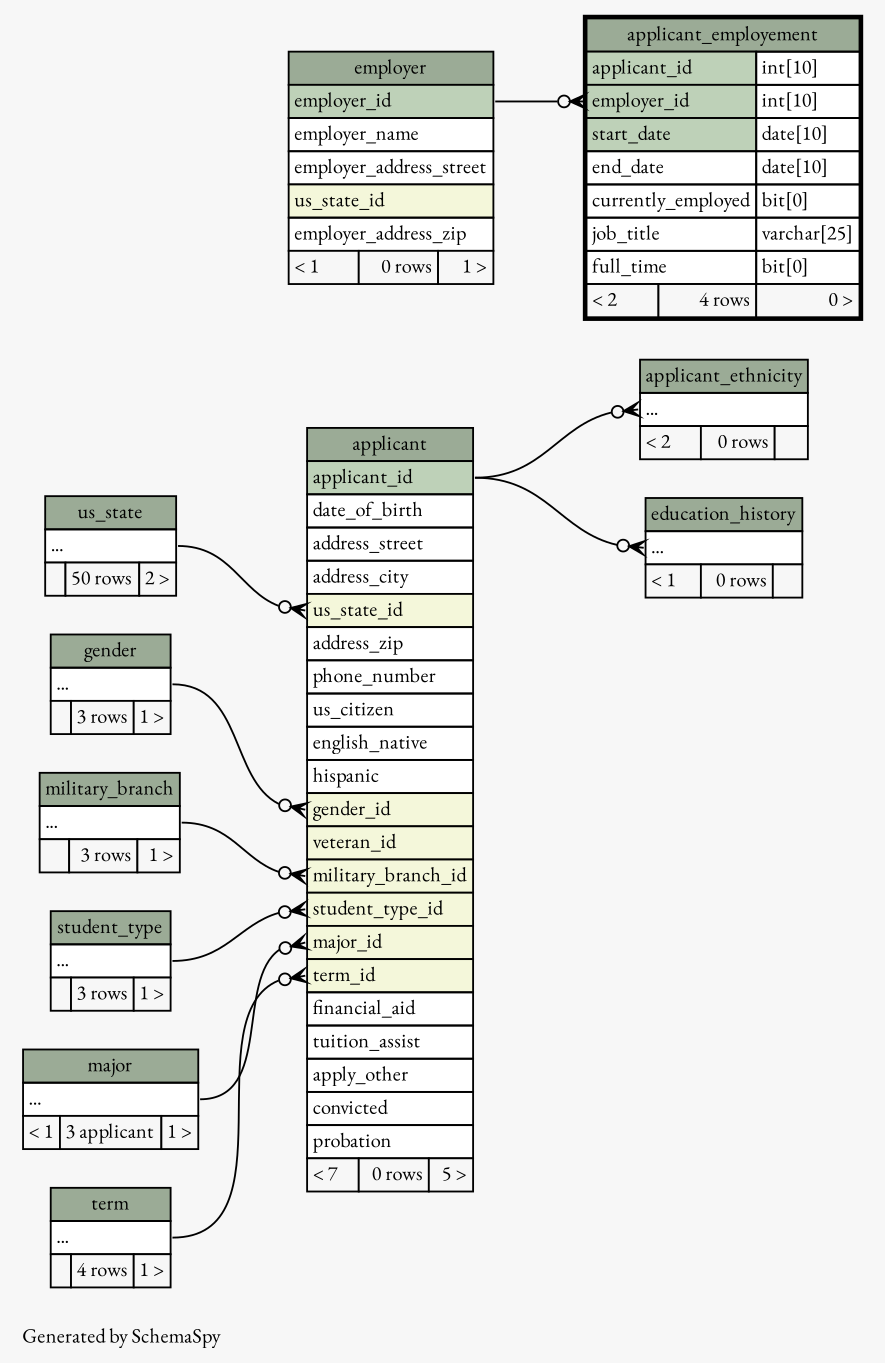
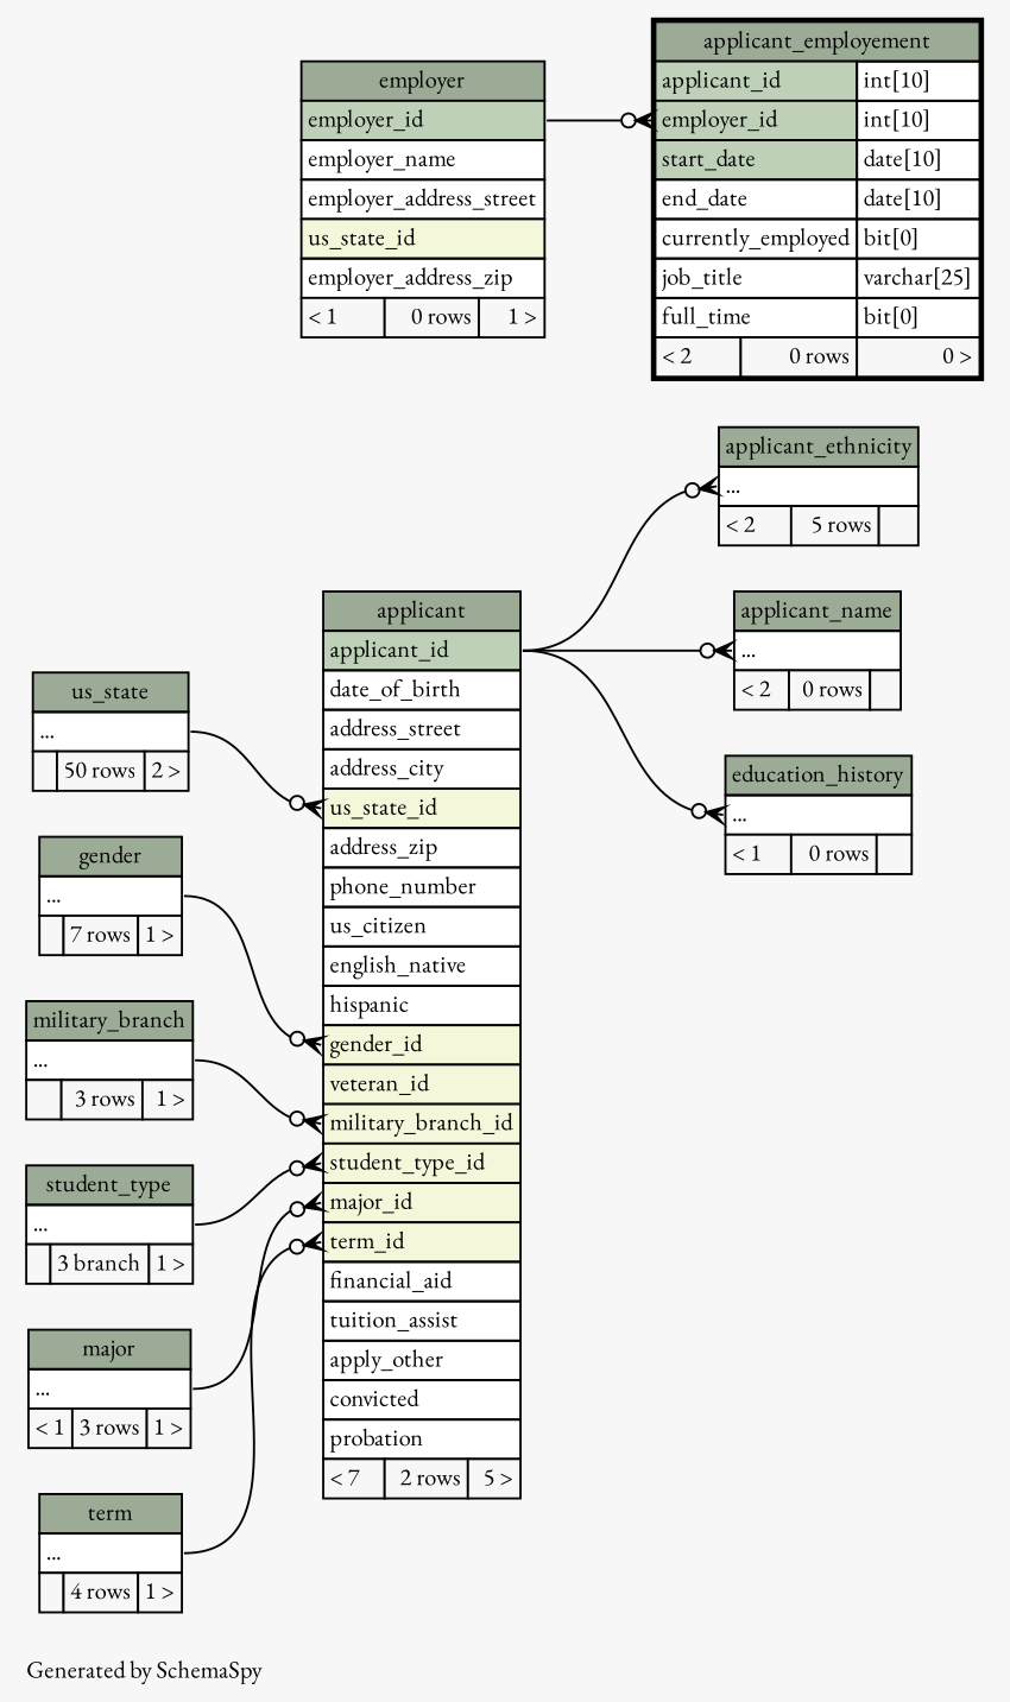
  digraph {
    bgcolor="#f7f7f7"
    fontname="EB Garamond"
    fontsize=11
    label="\nGenerated by SchemaSpy"
    labeljust=l
    nodesep=0.18
    rankdir=RL
    ranksep=0.46
    node [fontname="EB Garamond" fontsize=11 shape=plaintext]
    edge [arrowhead=none arrowsize=0.8 arrowtail=crowodot dir=back fontname="EB Garamond" headport="elipses:e" tailport="elipses:w"]
-   n1 [label=<     <TABLE BORDER="0" CELLBORDER="1" CELLSPACING="0" BGCOLOR="#ffffff">       <TR><TD COLSPAN="3" BGCOLOR="#9bab96" ALIGN="CENTER">applicant</TD></TR>       <TR><TD PORT="applicant_id" COLSPAN="3" BGCOLOR="#bed1b8" ALIGN="LEFT">applicant_id</TD></TR>       <TR><TD PORT="date_of_birth" COLSPAN="3" ALIGN="LEFT">date_of_birth</TD></TR>       <TR><TD PORT="address_street" COLSPAN="3" ALIGN="LEFT">address_street</TD></TR>       <TR><TD PORT="address_city" COLSPAN="3" ALIGN="LEFT">address_city</TD></TR>       <TR><TD PORT="us_state_id" COLSPAN="3" BGCOLOR="#f4f7da" ALIGN="LEFT">us_state_id</TD></TR>       <TR><TD PORT="address_zip" COLSPAN="3" ALIGN="LEFT">address_zip</TD></TR>       <TR><TD PORT="phone_number" COLSPAN="3" ALIGN="LEFT">phone_number</TD></TR>       <TR><TD PORT="us_citizen" COLSPAN="3" ALIGN="LEFT">us_citizen</TD></TR>       <TR><TD PORT="english_native" COLSPAN="3" ALIGN="LEFT">english_native</TD></TR>       <TR><TD PORT="hispanic" COLSPAN="3" ALIGN="LEFT">hispanic</TD></TR>       <TR><TD PORT="gender_id" COLSPAN="3" BGCOLOR="#f4f7da" ALIGN="LEFT">gender_id</TD></TR>       <TR><TD PORT="veteran_id" COLSPAN="3" BGCOLOR="#f4f7da" ALIGN="LEFT">veteran_id</TD></TR>       <TR><TD PORT="military_branch_id" COLSPAN="3" BGCOLOR="#f4f7da" ALIGN="LEFT">military_branch_id</TD></TR>       <TR><TD PORT="student_type_id" COLSPAN="3" BGCOLOR="#f4f7da" ALIGN="LEFT">student_type_id</TD></TR>       <TR><TD PORT="major_id" COLSPAN="3" BGCOLOR="#f4f7da" ALIGN="LEFT">major_id</TD></TR>       <TR><TD PORT="term_id" COLSPAN="3" BGCOLOR="#f4f7da" ALIGN="LEFT">term_id</TD></TR>       <TR><TD PORT="financial_aid" COLSPAN="3" ALIGN="LEFT">financial_aid</TD></TR>       <TR><TD PORT="tuition_assist" COLSPAN="3" ALIGN="LEFT">tuition_assist</TD></TR>       <TR><TD PORT="apply_other" COLSPAN="3" ALIGN="LEFT">apply_other</TD></TR>       <TR><TD PORT="convicted" COLSPAN="3" ALIGN="LEFT">convicted</TD></TR>       <TR><TD PORT="probation" COLSPAN="3" ALIGN="LEFT">probation</TD></TR>       <TR><TD ALIGN="LEFT" BGCOLOR="#f7f7f7">&lt; 7</TD><TD ALIGN="RIGHT" BGCOLOR="#f7f7f7">0 rows</TD><TD ALIGN="RIGHT" BGCOLOR="#f7f7f7">5 &gt;</TD></TR>     </TABLE>>]
-   n2 [label=<     <TABLE BORDER="0" CELLBORDER="1" CELLSPACING="0" BGCOLOR="#ffffff">       <TR><TD COLSPAN="3" BGCOLOR="#9bab96" ALIGN="CENTER">gender</TD></TR>       <TR><TD PORT="elipses" COLSPAN="3" ALIGN="LEFT">...</TD></TR>       <TR><TD ALIGN="LEFT" BGCOLOR="#f7f7f7">  </TD><TD ALIGN="RIGHT" BGCOLOR="#f7f7f7">3 rows</TD><TD ALIGN="RIGHT" BGCOLOR="#f7f7f7">1 &gt;</TD></TR>     </TABLE>>]
-   n3 [label=<     <TABLE BORDER="0" CELLBORDER="1" CELLSPACING="0" BGCOLOR="#ffffff">       <TR><TD COLSPAN="3" BGCOLOR="#9bab96" ALIGN="CENTER">major</TD></TR>       <TR><TD PORT="elipses" COLSPAN="3" ALIGN="LEFT">...</TD></TR>       <TR><TD ALIGN="LEFT" BGCOLOR="#f7f7f7">&lt; 1</TD><TD ALIGN="RIGHT" BGCOLOR="#f7f7f7">3 applicant</TD><TD ALIGN="RIGHT" BGCOLOR="#f7f7f7">1 &gt;</TD></TR>     </TABLE>>]
+   n1 [label=<     <TABLE BORDER="0" CELLBORDER="1" CELLSPACING="0" BGCOLOR="#ffffff">       <TR><TD COLSPAN="3" BGCOLOR="#9bab96" ALIGN="CENTER">applicant</TD></TR>       <TR><TD PORT="applicant_id" COLSPAN="3" BGCOLOR="#bed1b8" ALIGN="LEFT">applicant_id</TD></TR>       <TR><TD PORT="date_of_birth" COLSPAN="3" ALIGN="LEFT">date_of_birth</TD></TR>       <TR><TD PORT="address_street" COLSPAN="3" ALIGN="LEFT">address_street</TD></TR>       <TR><TD PORT="address_city" COLSPAN="3" ALIGN="LEFT">address_city</TD></TR>       <TR><TD PORT="us_state_id" COLSPAN="3" BGCOLOR="#f4f7da" ALIGN="LEFT">us_state_id</TD></TR>       <TR><TD PORT="address_zip" COLSPAN="3" ALIGN="LEFT">address_zip</TD></TR>       <TR><TD PORT="phone_number" COLSPAN="3" ALIGN="LEFT">phone_number</TD></TR>       <TR><TD PORT="us_citizen" COLSPAN="3" ALIGN="LEFT">us_citizen</TD></TR>       <TR><TD PORT="english_native" COLSPAN="3" ALIGN="LEFT">english_native</TD></TR>       <TR><TD PORT="hispanic" COLSPAN="3" ALIGN="LEFT">hispanic</TD></TR>       <TR><TD PORT="gender_id" COLSPAN="3" BGCOLOR="#f4f7da" ALIGN="LEFT">gender_id</TD></TR>       <TR><TD PORT="veteran_id" COLSPAN="3" BGCOLOR="#f4f7da" ALIGN="LEFT">veteran_id</TD></TR>       <TR><TD PORT="military_branch_id" COLSPAN="3" BGCOLOR="#f4f7da" ALIGN="LEFT">military_branch_id</TD></TR>       <TR><TD PORT="student_type_id" COLSPAN="3" BGCOLOR="#f4f7da" ALIGN="LEFT">student_type_id</TD></TR>       <TR><TD PORT="major_id" COLSPAN="3" BGCOLOR="#f4f7da" ALIGN="LEFT">major_id</TD></TR>       <TR><TD PORT="term_id" COLSPAN="3" BGCOLOR="#f4f7da" ALIGN="LEFT">term_id</TD></TR>       <TR><TD PORT="financial_aid" COLSPAN="3" ALIGN="LEFT">financial_aid</TD></TR>       <TR><TD PORT="tuition_assist" COLSPAN="3" ALIGN="LEFT">tuition_assist</TD></TR>       <TR><TD PORT="apply_other" COLSPAN="3" ALIGN="LEFT">apply_other</TD></TR>       <TR><TD PORT="convicted" COLSPAN="3" ALIGN="LEFT">convicted</TD></TR>       <TR><TD PORT="probation" COLSPAN="3" ALIGN="LEFT">probation</TD></TR>       <TR><TD ALIGN="LEFT" BGCOLOR="#f7f7f7">&lt; 7</TD><TD ALIGN="RIGHT" BGCOLOR="#f7f7f7">2 rows</TD><TD ALIGN="RIGHT" BGCOLOR="#f7f7f7">5 &gt;</TD></TR>     </TABLE>>]
+   n2 [label=<     <TABLE BORDER="0" CELLBORDER="1" CELLSPACING="0" BGCOLOR="#ffffff">       <TR><TD COLSPAN="3" BGCOLOR="#9bab96" ALIGN="CENTER">gender</TD></TR>       <TR><TD PORT="elipses" COLSPAN="3" ALIGN="LEFT">...</TD></TR>       <TR><TD ALIGN="LEFT" BGCOLOR="#f7f7f7">  </TD><TD ALIGN="RIGHT" BGCOLOR="#f7f7f7">7 rows</TD><TD ALIGN="RIGHT" BGCOLOR="#f7f7f7">1 &gt;</TD></TR>     </TABLE>>]
+   n3 [label=<     <TABLE BORDER="0" CELLBORDER="1" CELLSPACING="0" BGCOLOR="#ffffff">       <TR><TD COLSPAN="3" BGCOLOR="#9bab96" ALIGN="CENTER">major</TD></TR>       <TR><TD PORT="elipses" COLSPAN="3" ALIGN="LEFT">...</TD></TR>       <TR><TD ALIGN="LEFT" BGCOLOR="#f7f7f7">&lt; 1</TD><TD ALIGN="RIGHT" BGCOLOR="#f7f7f7">3 rows</TD><TD ALIGN="RIGHT" BGCOLOR="#f7f7f7">1 &gt;</TD></TR>     </TABLE>>]
    n4 [label=<     <TABLE BORDER="0" CELLBORDER="1" CELLSPACING="0" BGCOLOR="#ffffff">       <TR><TD COLSPAN="3" BGCOLOR="#9bab96" ALIGN="CENTER">military_branch</TD></TR>       <TR><TD PORT="elipses" COLSPAN="3" ALIGN="LEFT">...</TD></TR>       <TR><TD ALIGN="LEFT" BGCOLOR="#f7f7f7">  </TD><TD ALIGN="RIGHT" BGCOLOR="#f7f7f7">3 rows</TD><TD ALIGN="RIGHT" BGCOLOR="#f7f7f7">1 &gt;</TD></TR>     </TABLE>>]
-   n5 [label=<     <TABLE BORDER="0" CELLBORDER="1" CELLSPACING="0" BGCOLOR="#ffffff">       <TR><TD COLSPAN="3" BGCOLOR="#9bab96" ALIGN="CENTER">student_type</TD></TR>       <TR><TD PORT="elipses" COLSPAN="3" ALIGN="LEFT">...</TD></TR>       <TR><TD ALIGN="LEFT" BGCOLOR="#f7f7f7">  </TD><TD ALIGN="RIGHT" BGCOLOR="#f7f7f7">3 rows</TD><TD ALIGN="RIGHT" BGCOLOR="#f7f7f7">1 &gt;</TD></TR>     </TABLE>>]
+   n5 [label=<     <TABLE BORDER="0" CELLBORDER="1" CELLSPACING="0" BGCOLOR="#ffffff">       <TR><TD COLSPAN="3" BGCOLOR="#9bab96" ALIGN="CENTER">student_type</TD></TR>       <TR><TD PORT="elipses" COLSPAN="3" ALIGN="LEFT">...</TD></TR>       <TR><TD ALIGN="LEFT" BGCOLOR="#f7f7f7">  </TD><TD ALIGN="RIGHT" BGCOLOR="#f7f7f7">3 branch</TD><TD ALIGN="RIGHT" BGCOLOR="#f7f7f7">1 &gt;</TD></TR>     </TABLE>>]
    n6 [label=<     <TABLE BORDER="0" CELLBORDER="1" CELLSPACING="0" BGCOLOR="#ffffff">       <TR><TD COLSPAN="3" BGCOLOR="#9bab96" ALIGN="CENTER">term</TD></TR>       <TR><TD PORT="elipses" COLSPAN="3" ALIGN="LEFT">...</TD></TR>       <TR><TD ALIGN="LEFT" BGCOLOR="#f7f7f7">  </TD><TD ALIGN="RIGHT" BGCOLOR="#f7f7f7">4 rows</TD><TD ALIGN="RIGHT" BGCOLOR="#f7f7f7">1 &gt;</TD></TR>     </TABLE>>]
    n7 [label=<     <TABLE BORDER="0" CELLBORDER="1" CELLSPACING="0" BGCOLOR="#ffffff">       <TR><TD COLSPAN="3" BGCOLOR="#9bab96" ALIGN="CENTER">us_state</TD></TR>       <TR><TD PORT="elipses" COLSPAN="3" ALIGN="LEFT">...</TD></TR>       <TR><TD ALIGN="LEFT" BGCOLOR="#f7f7f7">  </TD><TD ALIGN="RIGHT" BGCOLOR="#f7f7f7">50 rows</TD><TD ALIGN="RIGHT" BGCOLOR="#f7f7f7">2 &gt;</TD></TR>     </TABLE>>]
-   n8 [label=<     <TABLE BORDER="2" CELLBORDER="1" CELLSPACING="0" BGCOLOR="#ffffff">       <TR><TD COLSPAN="3" BGCOLOR="#9bab96" ALIGN="CENTER">applicant_employement</TD></TR>       <TR><TD PORT="applicant_id" COLSPAN="2" BGCOLOR="#bed1b8" ALIGN="LEFT">applicant_id</TD><TD PORT="applicant_id.type" ALIGN="LEFT">int[10]</TD></TR>       <TR><TD PORT="employer_id" COLSPAN="2" BGCOLOR="#bed1b8" ALIGN="LEFT">employer_id</TD><TD PORT="employer_id.type" ALIGN="LEFT">int[10]</TD></TR>       <TR><TD PORT="start_date" COLSPAN="2" BGCOLOR="#bed1b8" ALIGN="LEFT">start_date</TD><TD PORT="start_date.type" ALIGN="LEFT">date[10]</TD></TR>       <TR><TD PORT="end_date" COLSPAN="2" ALIGN="LEFT">end_date</TD><TD PORT="end_date.type" ALIGN="LEFT">date[10]</TD></TR>       <TR><TD PORT="currently_employed" COLSPAN="2" ALIGN="LEFT">currently_employed</TD><TD PORT="currently_employed.type" ALIGN="LEFT">bit[0]</TD></TR>       <TR><TD PORT="job_title" COLSPAN="2" ALIGN="LEFT">job_title</TD><TD PORT="job_title.type" ALIGN="LEFT">varchar[25]</TD></TR>       <TR><TD PORT="full_time" COLSPAN="2" ALIGN="LEFT">full_time</TD><TD PORT="full_time.type" ALIGN="LEFT">bit[0]</TD></TR>       <TR><TD ALIGN="LEFT" BGCOLOR="#f7f7f7">&lt; 2</TD><TD ALIGN="RIGHT" BGCOLOR="#f7f7f7">4 rows</TD><TD ALIGN="RIGHT" BGCOLOR="#f7f7f7">0 &gt;</TD></TR>     </TABLE>>]
+   n8 [label=<     <TABLE BORDER="2" CELLBORDER="1" CELLSPACING="0" BGCOLOR="#ffffff">       <TR><TD COLSPAN="3" BGCOLOR="#9bab96" ALIGN="CENTER">applicant_employement</TD></TR>       <TR><TD PORT="applicant_id" COLSPAN="2" BGCOLOR="#bed1b8" ALIGN="LEFT">applicant_id</TD><TD PORT="applicant_id.type" ALIGN="LEFT">int[10]</TD></TR>       <TR><TD PORT="employer_id" COLSPAN="2" BGCOLOR="#bed1b8" ALIGN="LEFT">employer_id</TD><TD PORT="employer_id.type" ALIGN="LEFT">int[10]</TD></TR>       <TR><TD PORT="start_date" COLSPAN="2" BGCOLOR="#bed1b8" ALIGN="LEFT">start_date</TD><TD PORT="start_date.type" ALIGN="LEFT">date[10]</TD></TR>       <TR><TD PORT="end_date" COLSPAN="2" ALIGN="LEFT">end_date</TD><TD PORT="end_date.type" ALIGN="LEFT">date[10]</TD></TR>       <TR><TD PORT="currently_employed" COLSPAN="2" ALIGN="LEFT">currently_employed</TD><TD PORT="currently_employed.type" ALIGN="LEFT">bit[0]</TD></TR>       <TR><TD PORT="job_title" COLSPAN="2" ALIGN="LEFT">job_title</TD><TD PORT="job_title.type" ALIGN="LEFT">varchar[25]</TD></TR>       <TR><TD PORT="full_time" COLSPAN="2" ALIGN="LEFT">full_time</TD><TD PORT="full_time.type" ALIGN="LEFT">bit[0]</TD></TR>       <TR><TD ALIGN="LEFT" BGCOLOR="#f7f7f7">&lt; 2</TD><TD ALIGN="RIGHT" BGCOLOR="#f7f7f7">0 rows</TD><TD ALIGN="RIGHT" BGCOLOR="#f7f7f7">0 &gt;</TD></TR>     </TABLE>>]
    n9 [label=<     <TABLE BORDER="0" CELLBORDER="1" CELLSPACING="0" BGCOLOR="#ffffff">       <TR><TD COLSPAN="3" BGCOLOR="#9bab96" ALIGN="CENTER">employer</TD></TR>       <TR><TD PORT="employer_id" COLSPAN="3" BGCOLOR="#bed1b8" ALIGN="LEFT">employer_id</TD></TR>       <TR><TD PORT="employer_name" COLSPAN="3" ALIGN="LEFT">employer_name</TD></TR>       <TR><TD PORT="employer_address_street" COLSPAN="3" ALIGN="LEFT">employer_address_street</TD></TR>       <TR><TD PORT="us_state_id" COLSPAN="3" BGCOLOR="#f4f7da" ALIGN="LEFT">us_state_id</TD></TR>       <TR><TD PORT="employer_address_zip" COLSPAN="3" ALIGN="LEFT">employer_address_zip</TD></TR>       <TR><TD ALIGN="LEFT" BGCOLOR="#f7f7f7">&lt; 1</TD><TD ALIGN="RIGHT" BGCOLOR="#f7f7f7">0 rows</TD><TD ALIGN="RIGHT" BGCOLOR="#f7f7f7">1 &gt;</TD></TR>     </TABLE>>]
-   n10 [label=<     <TABLE BORDER="0" CELLBORDER="1" CELLSPACING="0" BGCOLOR="#ffffff">       <TR><TD COLSPAN="3" BGCOLOR="#9bab96" ALIGN="CENTER">applicant_ethnicity</TD></TR>       <TR><TD PORT="elipses" COLSPAN="3" ALIGN="LEFT">...</TD></TR>       <TR><TD ALIGN="LEFT" BGCOLOR="#f7f7f7">&lt; 2</TD><TD ALIGN="RIGHT" BGCOLOR="#f7f7f7">0 rows</TD><TD ALIGN="RIGHT" BGCOLOR="#f7f7f7">  </TD></TR>     </TABLE>>]
+   n10 [label=<     <TABLE BORDER="0" CELLBORDER="1" CELLSPACING="0" BGCOLOR="#ffffff">       <TR><TD COLSPAN="3" BGCOLOR="#9bab96" ALIGN="CENTER">applicant_ethnicity</TD></TR>       <TR><TD PORT="elipses" COLSPAN="3" ALIGN="LEFT">...</TD></TR>       <TR><TD ALIGN="LEFT" BGCOLOR="#f7f7f7">&lt; 2</TD><TD ALIGN="RIGHT" BGCOLOR="#f7f7f7">5 rows</TD><TD ALIGN="RIGHT" BGCOLOR="#f7f7f7">  </TD></TR>     </TABLE>>]
+   n11 [label=<     <TABLE BORDER="0" CELLBORDER="1" CELLSPACING="0" BGCOLOR="#ffffff">       <TR><TD COLSPAN="3" BGCOLOR="#9bab96" ALIGN="CENTER">applicant_name</TD></TR>       <TR><TD PORT="elipses" COLSPAN="3" ALIGN="LEFT">...</TD></TR>       <TR><TD ALIGN="LEFT" BGCOLOR="#f7f7f7">&lt; 2</TD><TD ALIGN="RIGHT" BGCOLOR="#f7f7f7">0 rows</TD><TD ALIGN="RIGHT" BGCOLOR="#f7f7f7">  </TD></TR>     </TABLE>>]
    n12 [label=<     <TABLE BORDER="0" CELLBORDER="1" CELLSPACING="0" BGCOLOR="#ffffff">       <TR><TD COLSPAN="3" BGCOLOR="#9bab96" ALIGN="CENTER">education_history</TD></TR>       <TR><TD PORT="elipses" COLSPAN="3" ALIGN="LEFT">...</TD></TR>       <TR><TD ALIGN="LEFT" BGCOLOR="#f7f7f7">&lt; 1</TD><TD ALIGN="RIGHT" BGCOLOR="#f7f7f7">0 rows</TD><TD ALIGN="RIGHT" BGCOLOR="#f7f7f7">  </TD></TR>     </TABLE>>]
    n1 -> n2 [tailport="gender_id:w"]
    n1 -> n3 [tailport="major_id:w"]
    n1 -> n4 [tailport="military_branch_id:w"]
    n1 -> n5 [tailport="student_type_id:w"]
    n1 -> n6 [tailport="term_id:w"]
    n1 -> n7 [tailport="us_state_id:w"]
    n8 -> n9 [headport="employer_id:e" tailport="employer_id:w"]
    n10 -> n1 [headport="applicant_id:e"]
+   n11 -> n1 [headport="applicant_id:e"]
    n12 -> n1 [headport="applicant_id:e"]
  }
